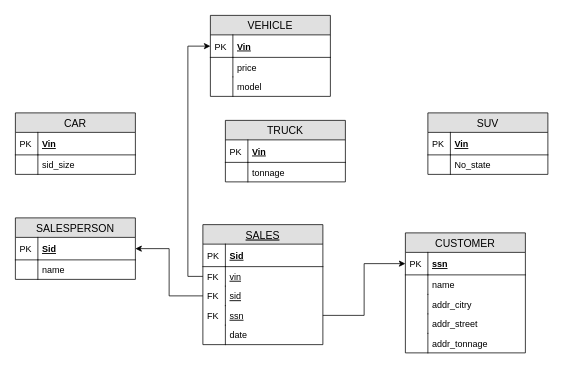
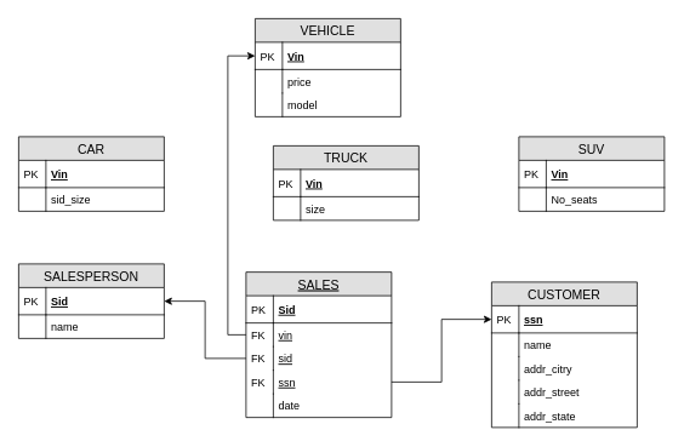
  <mxCell id="0" />
  <mxCell id="1" parent="0" />
  <mxCell id="2" value="VEHICLE" style="swimlane;fontStyle=0;childLayout=stackLayout;horizontal=1;startSize=26;fillColor=#e0e0e0;horizontalStack=0;resizeParent=1;resizeParentMax=0;resizeLast=0;collapsible=1;marginBottom=0;swimlaneFillColor=#ffffff;align=center;fontSize=14;" vertex="1" parent="1"><mxGeometry x="280" y="20" width="160" height="108" as="geometry" /></mxCell>
  <mxCell id="3" value="Vin" style="shape=partialRectangle;top=0;left=0;right=0;bottom=1;align=left;verticalAlign=middle;fillColor=none;spacingLeft=34;spacingRight=4;overflow=hidden;rotatable=0;points=[[0,0.5],[1,0.5]];portConstraint=eastwest;dropTarget=0;fontStyle=5;fontSize=12;" vertex="1" parent="2"><mxGeometry y="26" width="160" height="30" as="geometry" /></mxCell>
  <mxCell id="4" value="PK" style="shape=partialRectangle;top=0;left=0;bottom=0;fillColor=none;align=left;verticalAlign=middle;spacingLeft=4;spacingRight=4;overflow=hidden;rotatable=0;points=[];portConstraint=eastwest;part=1;fontSize=12;" vertex="1" connectable="0" parent="3"><mxGeometry width="30" height="30" as="geometry" /></mxCell>
  <mxCell id="5" value="price" style="shape=partialRectangle;top=0;left=0;right=0;bottom=0;align=left;verticalAlign=top;fillColor=none;spacingLeft=34;spacingRight=4;overflow=hidden;rotatable=0;points=[[0,0.5],[1,0.5]];portConstraint=eastwest;dropTarget=0;fontSize=12;" vertex="1" parent="2"><mxGeometry y="56" width="160" height="26" as="geometry" /></mxCell>
  <mxCell id="6" value="" style="shape=partialRectangle;top=0;left=0;bottom=0;fillColor=none;align=left;verticalAlign=top;spacingLeft=4;spacingRight=4;overflow=hidden;rotatable=0;points=[];portConstraint=eastwest;part=1;fontSize=12;" vertex="1" connectable="0" parent="5"><mxGeometry width="30" height="26" as="geometry" /></mxCell>
  <mxCell id="7" value="model" style="shape=partialRectangle;top=0;left=0;right=0;bottom=0;align=left;verticalAlign=top;fillColor=none;spacingLeft=34;spacingRight=4;overflow=hidden;rotatable=0;points=[[0,0.5],[1,0.5]];portConstraint=eastwest;dropTarget=0;fontSize=12;" vertex="1" parent="2"><mxGeometry y="82" width="160" height="26" as="geometry" /></mxCell>
  <mxCell id="8" value="" style="shape=partialRectangle;top=0;left=0;bottom=0;fillColor=none;align=left;verticalAlign=top;spacingLeft=4;spacingRight=4;overflow=hidden;rotatable=0;points=[];portConstraint=eastwest;part=1;fontSize=12;" vertex="1" connectable="0" parent="7"><mxGeometry width="30" height="26" as="geometry" /></mxCell>
  <mxCell id="9" value="TRUCK" style="swimlane;fontStyle=0;childLayout=stackLayout;horizontal=1;startSize=26;fillColor=#e0e0e0;horizontalStack=0;resizeParent=1;resizeParentMax=0;resizeLast=0;collapsible=1;marginBottom=0;swimlaneFillColor=#ffffff;align=center;fontSize=14;" vertex="1" parent="1"><mxGeometry x="300" y="160" width="160" height="82" as="geometry" /></mxCell>
  <mxCell id="10" value="Vin" style="shape=partialRectangle;top=0;left=0;right=0;bottom=1;align=left;verticalAlign=middle;fillColor=none;spacingLeft=34;spacingRight=4;overflow=hidden;rotatable=0;points=[[0,0.5],[1,0.5]];portConstraint=eastwest;dropTarget=0;fontStyle=5;fontSize=12;" vertex="1" parent="9"><mxGeometry y="26" width="160" height="30" as="geometry" /></mxCell>
  <mxCell id="11" value="PK" style="shape=partialRectangle;top=0;left=0;bottom=0;fillColor=none;align=left;verticalAlign=middle;spacingLeft=4;spacingRight=4;overflow=hidden;rotatable=0;points=[];portConstraint=eastwest;part=1;fontSize=12;" vertex="1" connectable="0" parent="10"><mxGeometry width="30" height="30" as="geometry" /></mxCell>
- <mxCell id="12" value="tonnage" style="shape=partialRectangle;top=0;left=0;right=0;bottom=0;align=left;verticalAlign=top;fillColor=none;spacingLeft=34;spacingRight=4;overflow=hidden;rotatable=0;points=[[0,0.5],[1,0.5]];portConstraint=eastwest;dropTarget=0;fontSize=12;" vertex="1" parent="9"><mxGeometry y="56" width="160" height="26" as="geometry" /></mxCell>
+ <mxCell id="12" value="size" style="shape=partialRectangle;top=0;left=0;right=0;bottom=0;align=left;verticalAlign=top;fillColor=none;spacingLeft=34;spacingRight=4;overflow=hidden;rotatable=0;points=[[0,0.5],[1,0.5]];portConstraint=eastwest;dropTarget=0;fontSize=12;" vertex="1" parent="9"><mxGeometry y="56" width="160" height="26" as="geometry" /></mxCell>
  <mxCell id="13" value="" style="shape=partialRectangle;top=0;left=0;bottom=0;fillColor=none;align=left;verticalAlign=top;spacingLeft=4;spacingRight=4;overflow=hidden;rotatable=0;points=[];portConstraint=eastwest;part=1;fontSize=12;" vertex="1" connectable="0" parent="12"><mxGeometry width="30" height="26" as="geometry" /></mxCell>
  <mxCell id="14" value="CAR" style="swimlane;fontStyle=0;childLayout=stackLayout;horizontal=1;startSize=26;fillColor=#e0e0e0;horizontalStack=0;resizeParent=1;resizeParentMax=0;resizeLast=0;collapsible=1;marginBottom=0;swimlaneFillColor=#ffffff;align=center;fontSize=14;" vertex="1" parent="1"><mxGeometry x="20" y="150" width="160" height="82" as="geometry" /></mxCell>
  <mxCell id="15" value="Vin" style="shape=partialRectangle;top=0;left=0;right=0;bottom=1;align=left;verticalAlign=middle;fillColor=none;spacingLeft=34;spacingRight=4;overflow=hidden;rotatable=0;points=[[0,0.5],[1,0.5]];portConstraint=eastwest;dropTarget=0;fontStyle=5;fontSize=12;" vertex="1" parent="14"><mxGeometry y="26" width="160" height="30" as="geometry" /></mxCell>
  <mxCell id="16" value="PK" style="shape=partialRectangle;top=0;left=0;bottom=0;fillColor=none;align=left;verticalAlign=middle;spacingLeft=4;spacingRight=4;overflow=hidden;rotatable=0;points=[];portConstraint=eastwest;part=1;fontSize=12;" vertex="1" connectable="0" parent="15"><mxGeometry width="30" height="30" as="geometry" /></mxCell>
  <mxCell id="17" value="sid_size" style="shape=partialRectangle;top=0;left=0;right=0;bottom=0;align=left;verticalAlign=top;fillColor=none;spacingLeft=34;spacingRight=4;overflow=hidden;rotatable=0;points=[[0,0.5],[1,0.5]];portConstraint=eastwest;dropTarget=0;fontSize=12;" vertex="1" parent="14"><mxGeometry y="56" width="160" height="26" as="geometry" /></mxCell>
  <mxCell id="18" value="" style="shape=partialRectangle;top=0;left=0;bottom=0;fillColor=none;align=left;verticalAlign=top;spacingLeft=4;spacingRight=4;overflow=hidden;rotatable=0;points=[];portConstraint=eastwest;part=1;fontSize=12;" vertex="1" connectable="0" parent="17"><mxGeometry width="30" height="26" as="geometry" /></mxCell>
  <mxCell id="19" value="SUV" style="swimlane;fontStyle=0;childLayout=stackLayout;horizontal=1;startSize=26;fillColor=#e0e0e0;horizontalStack=0;resizeParent=1;resizeParentMax=0;resizeLast=0;collapsible=1;marginBottom=0;swimlaneFillColor=#ffffff;align=center;fontSize=14;" vertex="1" parent="1"><mxGeometry x="570" y="150" width="160" height="82" as="geometry" /></mxCell>
  <mxCell id="20" value="Vin" style="shape=partialRectangle;top=0;left=0;right=0;bottom=1;align=left;verticalAlign=middle;fillColor=none;spacingLeft=34;spacingRight=4;overflow=hidden;rotatable=0;points=[[0,0.5],[1,0.5]];portConstraint=eastwest;dropTarget=0;fontStyle=5;fontSize=12;" vertex="1" parent="19"><mxGeometry y="26" width="160" height="30" as="geometry" /></mxCell>
  <mxCell id="21" value="PK" style="shape=partialRectangle;top=0;left=0;bottom=0;fillColor=none;align=left;verticalAlign=middle;spacingLeft=4;spacingRight=4;overflow=hidden;rotatable=0;points=[];portConstraint=eastwest;part=1;fontSize=12;" vertex="1" connectable="0" parent="20"><mxGeometry width="30" height="30" as="geometry" /></mxCell>
- <mxCell id="22" value="No_state" style="shape=partialRectangle;top=0;left=0;right=0;bottom=0;align=left;verticalAlign=top;fillColor=none;spacingLeft=34;spacingRight=4;overflow=hidden;rotatable=0;points=[[0,0.5],[1,0.5]];portConstraint=eastwest;dropTarget=0;fontSize=12;" vertex="1" parent="19"><mxGeometry y="56" width="160" height="26" as="geometry" /></mxCell>
+ <mxCell id="22" value="No_seats" style="shape=partialRectangle;top=0;left=0;right=0;bottom=0;align=left;verticalAlign=top;fillColor=none;spacingLeft=34;spacingRight=4;overflow=hidden;rotatable=0;points=[[0,0.5],[1,0.5]];portConstraint=eastwest;dropTarget=0;fontSize=12;" vertex="1" parent="19"><mxGeometry y="56" width="160" height="26" as="geometry" /></mxCell>
  <mxCell id="23" value="" style="shape=partialRectangle;top=0;left=0;bottom=0;fillColor=none;align=left;verticalAlign=top;spacingLeft=4;spacingRight=4;overflow=hidden;rotatable=0;points=[];portConstraint=eastwest;part=1;fontSize=12;" vertex="1" connectable="0" parent="22"><mxGeometry width="30" height="26" as="geometry" /></mxCell>
  <mxCell id="24" value="SALESPERSON" style="swimlane;fontStyle=0;childLayout=stackLayout;horizontal=1;startSize=26;fillColor=#e0e0e0;horizontalStack=0;resizeParent=1;resizeParentMax=0;resizeLast=0;collapsible=1;marginBottom=0;swimlaneFillColor=#ffffff;align=center;fontSize=14;" vertex="1" parent="1"><mxGeometry x="20" y="290" width="160" height="82" as="geometry" /></mxCell>
  <mxCell id="25" value="Sid" style="shape=partialRectangle;top=0;left=0;right=0;bottom=1;align=left;verticalAlign=middle;fillColor=none;spacingLeft=34;spacingRight=4;overflow=hidden;rotatable=0;points=[[0,0.5],[1,0.5]];portConstraint=eastwest;dropTarget=0;fontStyle=5;fontSize=12;" vertex="1" parent="24"><mxGeometry y="26" width="160" height="30" as="geometry" /></mxCell>
  <mxCell id="26" value="PK" style="shape=partialRectangle;top=0;left=0;bottom=0;fillColor=none;align=left;verticalAlign=middle;spacingLeft=4;spacingRight=4;overflow=hidden;rotatable=0;points=[];portConstraint=eastwest;part=1;fontSize=12;" vertex="1" connectable="0" parent="25"><mxGeometry width="30" height="30" as="geometry" /></mxCell>
  <mxCell id="27" value="name" style="shape=partialRectangle;top=0;left=0;right=0;bottom=0;align=left;verticalAlign=top;fillColor=none;spacingLeft=34;spacingRight=4;overflow=hidden;rotatable=0;points=[[0,0.5],[1,0.5]];portConstraint=eastwest;dropTarget=0;fontSize=12;" vertex="1" parent="24"><mxGeometry y="56" width="160" height="26" as="geometry" /></mxCell>
  <mxCell id="28" value="" style="shape=partialRectangle;top=0;left=0;bottom=0;fillColor=none;align=left;verticalAlign=top;spacingLeft=4;spacingRight=4;overflow=hidden;rotatable=0;points=[];portConstraint=eastwest;part=1;fontSize=12;" vertex="1" connectable="0" parent="27"><mxGeometry width="30" height="26" as="geometry" /></mxCell>
  <mxCell id="29" value="CUSTOMER" style="swimlane;fontStyle=0;childLayout=stackLayout;horizontal=1;startSize=26;fillColor=#e0e0e0;horizontalStack=0;resizeParent=1;resizeParentMax=0;resizeLast=0;collapsible=1;marginBottom=0;swimlaneFillColor=#ffffff;align=center;fontSize=14;" vertex="1" parent="1"><mxGeometry x="540" y="310" width="160" height="160" as="geometry" /></mxCell>
  <mxCell id="30" value="ssn" style="shape=partialRectangle;top=0;left=0;right=0;bottom=1;align=left;verticalAlign=middle;fillColor=none;spacingLeft=34;spacingRight=4;overflow=hidden;rotatable=0;points=[[0,0.5],[1,0.5]];portConstraint=eastwest;dropTarget=0;fontStyle=5;fontSize=12;" vertex="1" parent="29"><mxGeometry y="26" width="160" height="30" as="geometry" /></mxCell>
  <mxCell id="31" value="PK" style="shape=partialRectangle;top=0;left=0;bottom=0;fillColor=none;align=left;verticalAlign=middle;spacingLeft=4;spacingRight=4;overflow=hidden;rotatable=0;points=[];portConstraint=eastwest;part=1;fontSize=12;" vertex="1" connectable="0" parent="30"><mxGeometry width="30" height="30" as="geometry" /></mxCell>
  <mxCell id="32" value="name" style="shape=partialRectangle;top=0;left=0;right=0;bottom=0;align=left;verticalAlign=top;fillColor=none;spacingLeft=34;spacingRight=4;overflow=hidden;rotatable=0;points=[[0,0.5],[1,0.5]];portConstraint=eastwest;dropTarget=0;fontSize=12;" vertex="1" parent="29"><mxGeometry y="56" width="160" height="26" as="geometry" /></mxCell>
  <mxCell id="33" value="" style="shape=partialRectangle;top=0;left=0;bottom=0;fillColor=none;align=left;verticalAlign=top;spacingLeft=4;spacingRight=4;overflow=hidden;rotatable=0;points=[];portConstraint=eastwest;part=1;fontSize=12;" vertex="1" connectable="0" parent="32"><mxGeometry width="30" height="26" as="geometry" /></mxCell>
  <mxCell id="34" value="addr_citry" style="shape=partialRectangle;top=0;left=0;right=0;bottom=0;align=left;verticalAlign=top;fillColor=none;spacingLeft=34;spacingRight=4;overflow=hidden;rotatable=0;points=[[0,0.5],[1,0.5]];portConstraint=eastwest;dropTarget=0;fontSize=12;" vertex="1" parent="29"><mxGeometry y="82" width="160" height="26" as="geometry" /></mxCell>
  <mxCell id="35" value="" style="shape=partialRectangle;top=0;left=0;bottom=0;fillColor=none;align=left;verticalAlign=top;spacingLeft=4;spacingRight=4;overflow=hidden;rotatable=0;points=[];portConstraint=eastwest;part=1;fontSize=12;" vertex="1" connectable="0" parent="34"><mxGeometry width="30" height="26" as="geometry" /></mxCell>
  <mxCell id="36" value="addr_street" style="shape=partialRectangle;top=0;left=0;right=0;bottom=0;align=left;verticalAlign=top;fillColor=none;spacingLeft=34;spacingRight=4;overflow=hidden;rotatable=0;points=[[0,0.5],[1,0.5]];portConstraint=eastwest;dropTarget=0;fontSize=12;" vertex="1" parent="29"><mxGeometry y="108" width="160" height="26" as="geometry" /></mxCell>
  <mxCell id="37" value="" style="shape=partialRectangle;top=0;left=0;bottom=0;fillColor=none;align=left;verticalAlign=top;spacingLeft=4;spacingRight=4;overflow=hidden;rotatable=0;points=[];portConstraint=eastwest;part=1;fontSize=12;" vertex="1" connectable="0" parent="36"><mxGeometry width="30" height="26" as="geometry" /></mxCell>
- <mxCell id="38" value="addr_tonnage" style="shape=partialRectangle;top=0;left=0;right=0;bottom=0;align=left;verticalAlign=top;fillColor=none;spacingLeft=34;spacingRight=4;overflow=hidden;rotatable=0;points=[[0,0.5],[1,0.5]];portConstraint=eastwest;dropTarget=0;fontSize=12;" vertex="1" parent="29"><mxGeometry y="134" width="160" height="26" as="geometry" /></mxCell>
+ <mxCell id="38" value="addr_state" style="shape=partialRectangle;top=0;left=0;right=0;bottom=0;align=left;verticalAlign=top;fillColor=none;spacingLeft=34;spacingRight=4;overflow=hidden;rotatable=0;points=[[0,0.5],[1,0.5]];portConstraint=eastwest;dropTarget=0;fontSize=12;" vertex="1" parent="29"><mxGeometry y="134" width="160" height="26" as="geometry" /></mxCell>
  <mxCell id="39" value="" style="shape=partialRectangle;top=0;left=0;bottom=0;fillColor=none;align=left;verticalAlign=top;spacingLeft=4;spacingRight=4;overflow=hidden;rotatable=0;points=[];portConstraint=eastwest;part=1;fontSize=12;" vertex="1" connectable="0" parent="38"><mxGeometry width="30" height="26" as="geometry" /></mxCell>
  <mxCell id="40" value="SALES" style="swimlane;fontStyle=4;childLayout=stackLayout;horizontal=1;startSize=26;fillColor=#e0e0e0;horizontalStack=0;resizeParent=1;resizeParentMax=0;resizeLast=0;collapsible=1;marginBottom=0;swimlaneFillColor=#ffffff;align=center;fontSize=14;" vertex="1" parent="1"><mxGeometry x="270" y="299" width="160" height="160" as="geometry" /></mxCell>
  <mxCell id="41" value="Sid" style="shape=partialRectangle;top=0;left=0;right=0;bottom=1;align=left;verticalAlign=middle;fillColor=none;spacingLeft=34;spacingRight=4;overflow=hidden;rotatable=0;points=[[0,0.5],[1,0.5]];portConstraint=eastwest;dropTarget=0;fontStyle=5;fontSize=12;" vertex="1" parent="40"><mxGeometry y="26" width="160" height="30" as="geometry" /></mxCell>
  <mxCell id="42" value="PK" style="shape=partialRectangle;top=0;left=0;bottom=0;fillColor=none;align=left;verticalAlign=middle;spacingLeft=4;spacingRight=4;overflow=hidden;rotatable=0;points=[];portConstraint=eastwest;part=1;fontSize=12;" vertex="1" connectable="0" parent="41"><mxGeometry width="30" height="30" as="geometry" /></mxCell>
  <mxCell id="43" value="vin" style="shape=partialRectangle;top=0;left=0;right=0;bottom=0;align=left;verticalAlign=top;fillColor=none;spacingLeft=34;spacingRight=4;overflow=hidden;rotatable=0;points=[[0,0.5],[1,0.5]];portConstraint=eastwest;dropTarget=0;fontSize=12;fontStyle=4" vertex="1" parent="40"><mxGeometry y="56" width="160" height="26" as="geometry" /></mxCell>
  <mxCell id="44" value="FK" style="shape=partialRectangle;top=0;left=0;bottom=0;fillColor=none;align=left;verticalAlign=top;spacingLeft=4;spacingRight=4;overflow=hidden;rotatable=0;points=[];portConstraint=eastwest;part=1;fontSize=12;" vertex="1" connectable="0" parent="43"><mxGeometry width="30" height="26" as="geometry" /></mxCell>
  <mxCell id="45" value="sid" style="shape=partialRectangle;top=0;left=0;right=0;bottom=0;align=left;verticalAlign=top;fillColor=none;spacingLeft=34;spacingRight=4;overflow=hidden;rotatable=0;points=[[0,0.5],[1,0.5]];portConstraint=eastwest;dropTarget=0;fontSize=12;fontStyle=4" vertex="1" parent="40"><mxGeometry y="82" width="160" height="26" as="geometry" /></mxCell>
  <mxCell id="46" value="FK" style="shape=partialRectangle;top=0;left=0;bottom=0;fillColor=none;align=left;verticalAlign=top;spacingLeft=4;spacingRight=4;overflow=hidden;rotatable=0;points=[];portConstraint=eastwest;part=1;fontSize=12;" vertex="1" connectable="0" parent="45"><mxGeometry width="30" height="26" as="geometry" /></mxCell>
  <mxCell id="47" value="ssn" style="shape=partialRectangle;top=0;left=0;right=0;bottom=0;align=left;verticalAlign=top;fillColor=none;spacingLeft=34;spacingRight=4;overflow=hidden;rotatable=0;points=[[0,0.5],[1,0.5]];portConstraint=eastwest;dropTarget=0;fontSize=12;fontStyle=4" vertex="1" parent="40"><mxGeometry y="108" width="160" height="26" as="geometry" /></mxCell>
  <mxCell id="48" value="FK" style="shape=partialRectangle;top=0;left=0;bottom=0;fillColor=none;align=left;verticalAlign=top;spacingLeft=4;spacingRight=4;overflow=hidden;rotatable=0;points=[];portConstraint=eastwest;part=1;fontSize=12;" vertex="1" connectable="0" parent="47"><mxGeometry width="30" height="26" as="geometry" /></mxCell>
  <mxCell id="49" value="date" style="shape=partialRectangle;top=0;left=0;right=0;bottom=0;align=left;verticalAlign=top;fillColor=none;spacingLeft=34;spacingRight=4;overflow=hidden;rotatable=0;points=[[0,0.5],[1,0.5]];portConstraint=eastwest;dropTarget=0;fontSize=12;" vertex="1" parent="40"><mxGeometry y="134" width="160" height="26" as="geometry" /></mxCell>
  <mxCell id="50" value="" style="shape=partialRectangle;top=0;left=0;bottom=0;fillColor=none;align=left;verticalAlign=top;spacingLeft=4;spacingRight=4;overflow=hidden;rotatable=0;points=[];portConstraint=eastwest;part=1;fontSize=12;" vertex="1" connectable="0" parent="49"><mxGeometry width="30" height="26" as="geometry" /></mxCell>
  <mxCell id="51" style="edgeStyle=orthogonalEdgeStyle;rounded=0;orthogonalLoop=1;jettySize=auto;html=1;exitX=1;exitY=0.5;exitDx=0;exitDy=0;entryX=0;entryY=0.5;entryDx=0;entryDy=0;" edge="1" parent="1" source="47" target="30"><mxGeometry relative="1" as="geometry" /></mxCell>
  <mxCell id="52" style="edgeStyle=orthogonalEdgeStyle;rounded=0;orthogonalLoop=1;jettySize=auto;html=1;exitX=0;exitY=0.5;exitDx=0;exitDy=0;" edge="1" parent="1" source="45" target="25"><mxGeometry relative="1" as="geometry" /></mxCell>
  <mxCell id="53" style="edgeStyle=orthogonalEdgeStyle;rounded=0;orthogonalLoop=1;jettySize=auto;html=1;exitX=0;exitY=0.5;exitDx=0;exitDy=0;entryX=0;entryY=0.5;entryDx=0;entryDy=0;" edge="1" parent="1" source="43" target="3"><mxGeometry relative="1" as="geometry" /></mxCell>
